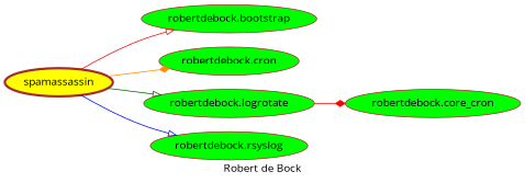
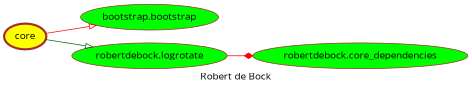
  digraph {
    fontname="Open Sans"
    label="Robert de Bock"
    rankdir=LR
    node [color=brown fillcolor=green fontname="Open Sans" style=filled]
    edge [arrowhead=onormal color=red fontname="Open Sans"]
-   spamassassin [fillcolor=yellow penwidth=3]
-   "robertdebock.bootstrap"
-   "robertdebock.cron"
+   spamassassin [fillcolor=yellow penwidth=3 label=core]
+   "robertdebock.bootstrap" [label="bootstrap.bootstrap"]
    "robertdebock.logrotate"
-   "robertdebock.rsyslog"
-   "robertdebock.core_dependencies" [label="robertdebock.core_cron"]
+   "robertdebock.core_dependencies"
    spamassassin -> "robertdebock.bootstrap"
-   spamassassin -> "robertdebock.cron" [arrowhead=diamond color=darkorange]
    spamassassin -> "robertdebock.logrotate" [color=darkgreen]
-   spamassassin -> "robertdebock.rsyslog" [color=blue]
    "robertdebock.logrotate" -> "robertdebock.core_dependencies" [arrowhead=diamond]
  }
